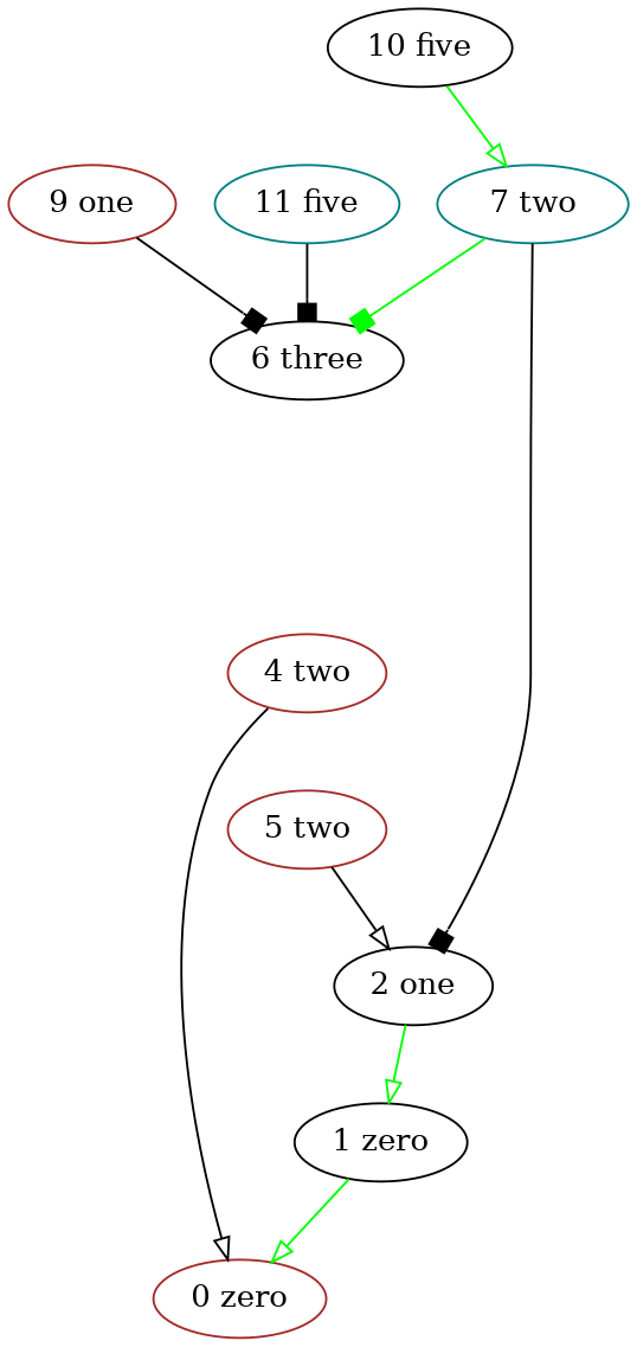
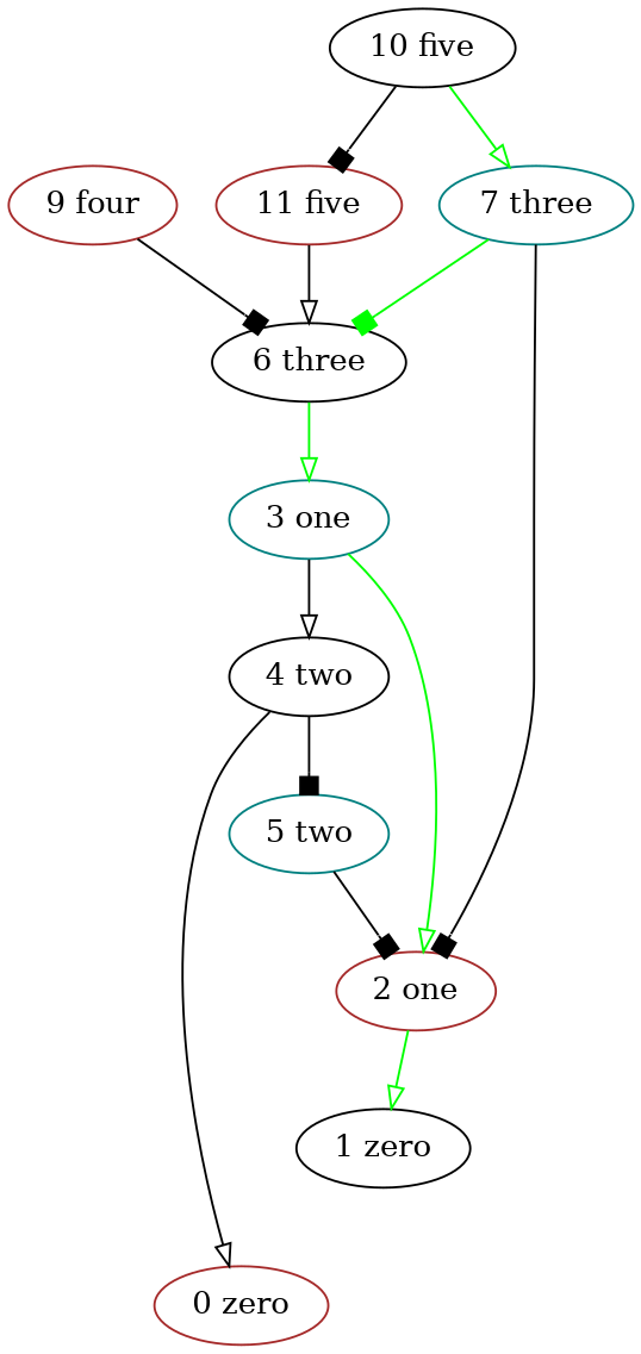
  digraph {
    fontname="DejaVu Serif"
    node [color=brown fontname="DejaVu Serif"]
    edge [arrowhead=onormal fontname="DejaVu Serif"]
-   "2 one" [color=black]
-   "4 two"
+   "3 one" [color=teal]
+   "2 one"
+   "4 two" [color=black]
    "1 zero" [color=black]
    "0 zero"
-   "5 two"
-   "7 three" [color=teal label="7 two"]
+   "5 two" [color=teal]
+   "7 three" [color=teal]
    "6 three" [color=black]
-   "9 four" [label="9 one"]
-   "11 five" [color=teal]
+   "9 four"
+   "11 five"
    "10 five" [color=black]
+   "3 one" -> "2 one" [color=green dir=forward]
+   "3 one" -> "4 two"
    "2 one" -> "1 zero" [color=green dir=forward]
    "4 two" -> "0 zero"
-   "1 zero" -> "0 zero" [color=green dir=forward]
-   "5 two" -> "2 one"
+   "4 two" -> "5 two" [arrowhead=box]
+   "5 two" -> "2 one" [arrowhead=box]
    "7 three" -> "2 one" [arrowhead=box]
    "7 three" -> "6 three" [arrowhead=box color=green dir=forward]
+   "6 three" -> "3 one" [color=green dir=forward]
    "9 four" -> "6 three" [arrowhead=box]
-   "11 five" -> "6 three" [arrowhead=box]
+   "11 five" -> "6 three"
    "10 five" -> "7 three" [color=green dir=forward]
+   "10 five" -> "11 five" [arrowhead=box]
  }
